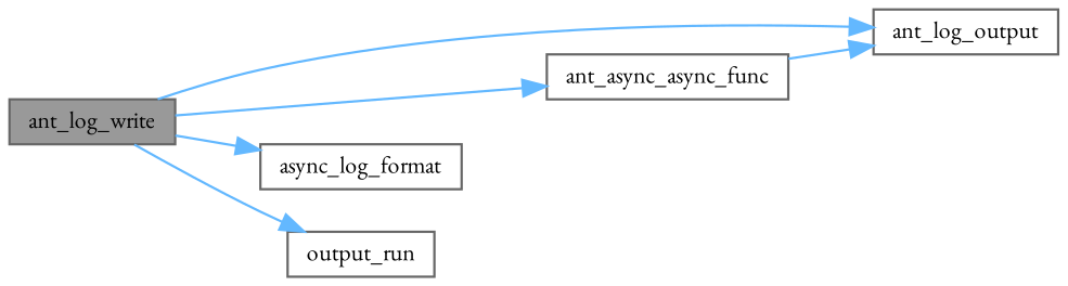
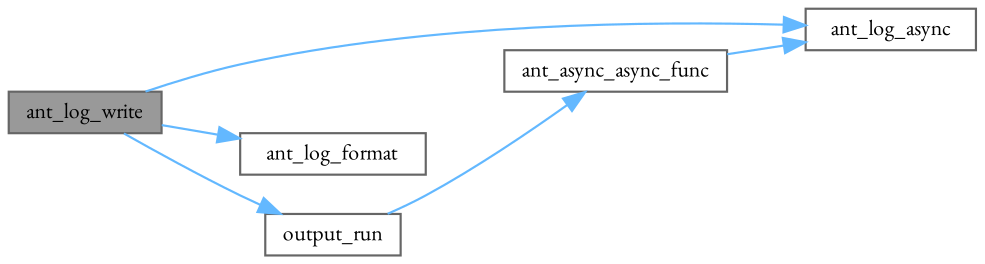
  digraph {
    fontname="EB Garamond"
    rankdir=LR
    node [color=grey40 fillcolor=white fontname="EB Garamond" fontsize=10 shape=box style=filled]
    edge [color=steelblue1 fontname="EB Garamond" fontsize=10 labelfontname=Helvetica labelfontsize=10 style=solid]
    n1 [color=gray40 fillcolor=grey60 fontcolor=black height=0.2 label=ant_log_write width=0.4]
    n2 [height=0.2 label=ant_async_async_func width=0.4]
-   n3 [height=0.2 label=ant_log_output width=0.4]
-   n4 [height=0.2 label=async_log_format width=0.4]
+   n3 [height=0.2 label=ant_log_async width=0.4]
+   n4 [height=0.2 label=ant_log_format width=0.4]
    n5 [height=0.2 label=output_run width=0.4]
-   n1 -> n2
+   n5 -> n2
    n1 -> n3
    n1 -> n4
    n1 -> n5
    n2 -> n3
  }
